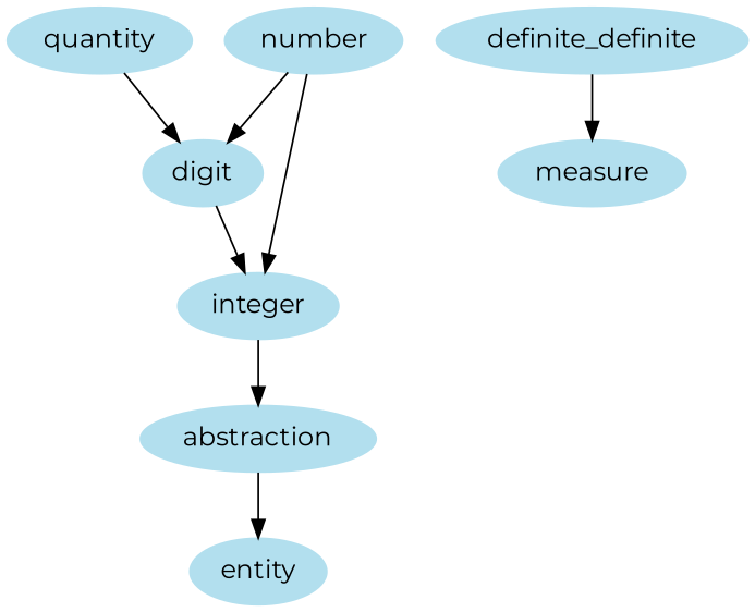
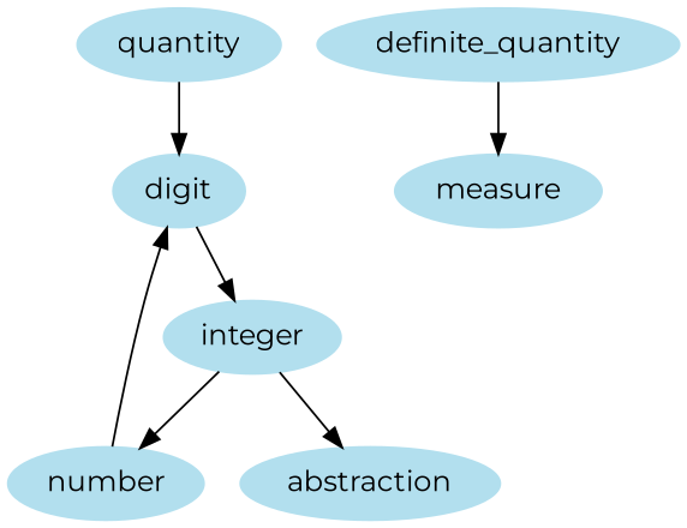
  digraph {
    fontname=Montserrat
    node [color=lightblue2 fontname=Montserrat style=filled]
    edge [fontname=Montserrat]
    n1 [label=quantity]
    digit
    integer
    number
    abstraction
-   definite_quantity [label=definite_definite]
+   definite_quantity
    measure
-   entity
    n1 -> digit
    digit -> integer
-   number -> integer
+   integer -> number
    integer -> abstraction
    number -> digit
-   abstraction -> entity
    definite_quantity -> measure
  }
